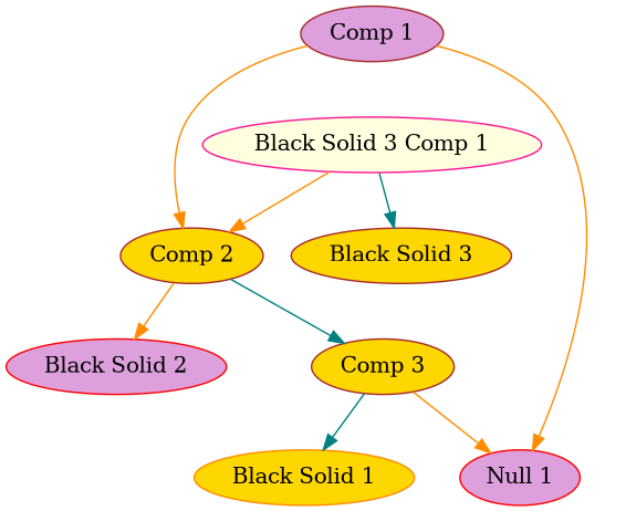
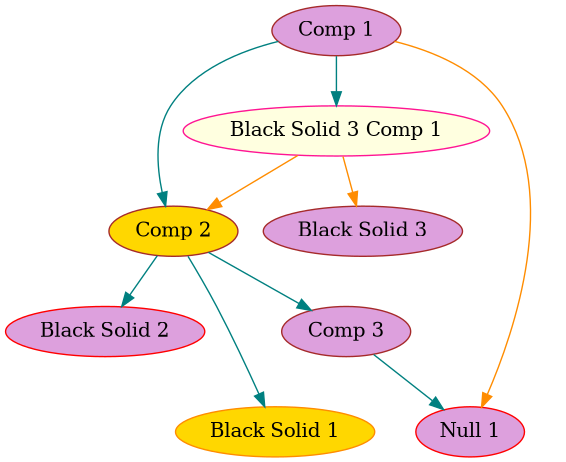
  digraph {
    node [color=brown fillcolor=plum style=filled]
    edge [color=teal]
    "Comp 2" [fillcolor=gold]
    "Comp 1"
    "Black Solid 3 Comp 1" [color=deeppink fillcolor=lightyellow]
    "Null 1" [color=red]
-   "Comp 3" [fillcolor=gold]
+   "Comp 3"
    "Black Solid 2" [color=red]
    "Black Solid 1" [color=darkorange fillcolor=gold]
-   "Black Solid 3" [fillcolor=gold]
+   "Black Solid 3"
    "Comp 2" -> "Comp 3"
-   "Comp 2" -> "Black Solid 2" [color=darkorange]
-   "Comp 3" -> "Black Solid 1"
-   "Comp 1" -> "Comp 2" [color=darkorange]
+   "Comp 2" -> "Black Solid 2"
+   "Comp 2" -> "Black Solid 1"
+   "Comp 1" -> "Comp 2"
+   "Comp 1" -> "Black Solid 3 Comp 1"
    "Comp 1" -> "Null 1" [color=darkorange]
    "Black Solid 3 Comp 1" -> "Comp 2" [color=darkorange]
-   "Black Solid 3 Comp 1" -> "Black Solid 3"
-   "Comp 3" -> "Null 1" [color=darkorange]
+   "Black Solid 3 Comp 1" -> "Black Solid 3" [color=darkorange]
+   "Comp 3" -> "Null 1"
  }
